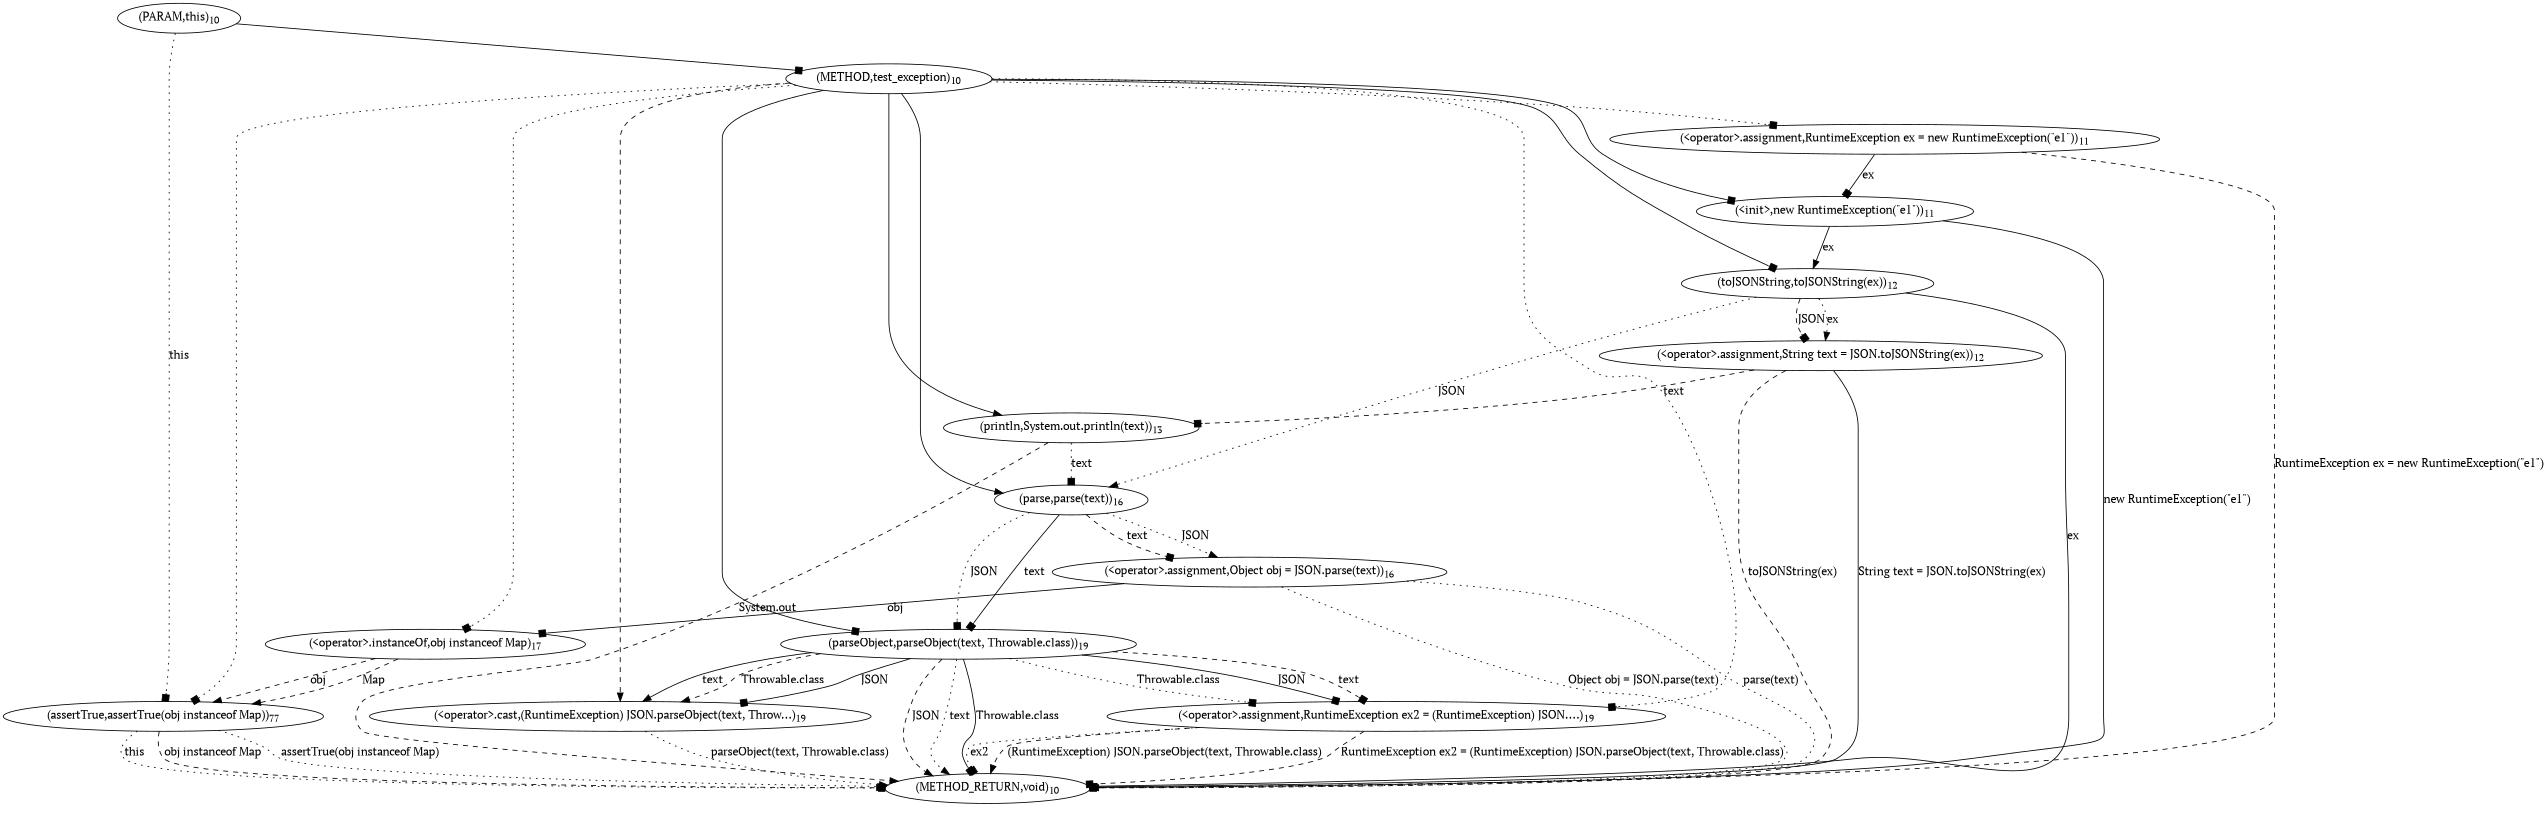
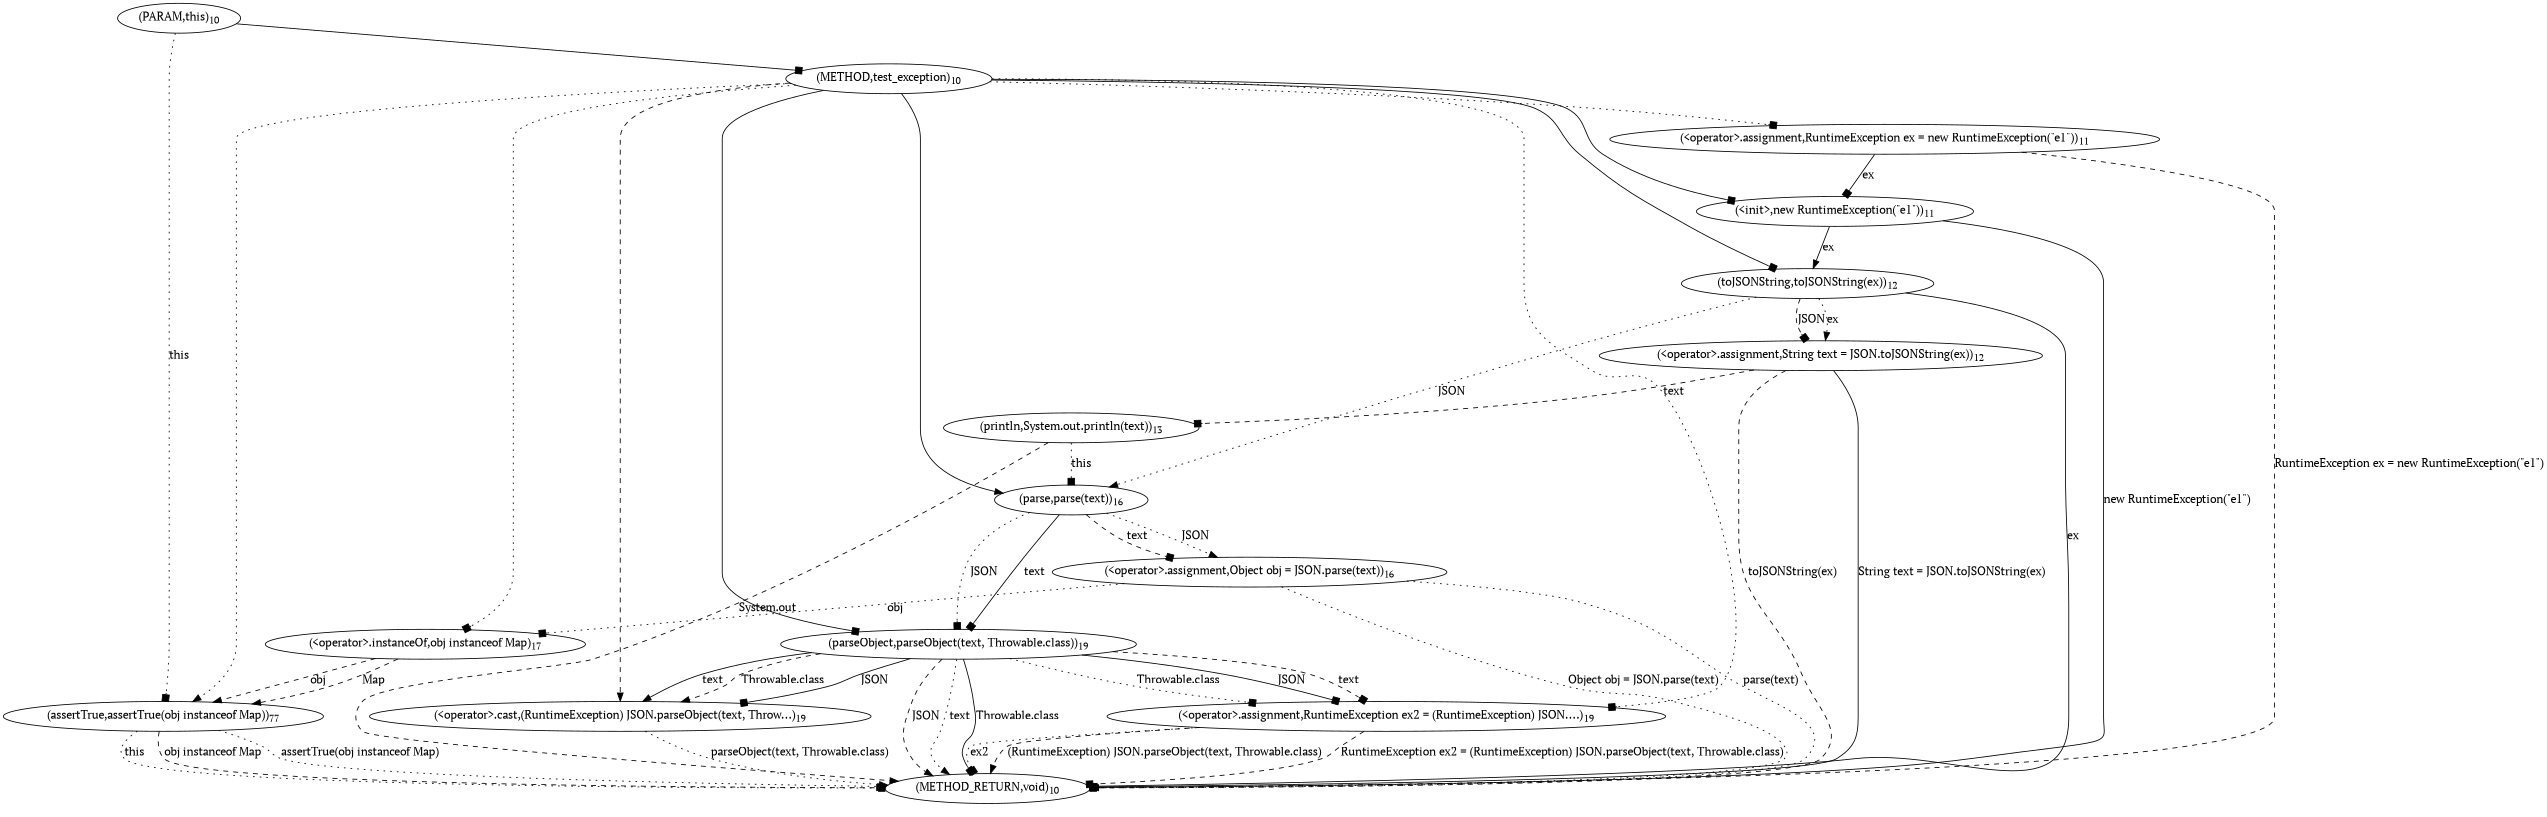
  digraph {
    fontname="PT Serif"
    node [fontname="PT Serif"]
    edge [arrowhead=box fontname="PT Serif" style=dotted]
    n1 [label=<(METHOD,test_exception)<SUB>10</SUB>>]
    n2 [label=<(&lt;operator&gt;.assignment,RuntimeException ex = new RuntimeException(&quot;e1&quot;))<SUB>11</SUB>>]
    n3 [label=<(&lt;init&gt;,new RuntimeException(&quot;e1&quot;))<SUB>11</SUB>>]
    n4 [label=<(println,System.out.println(text))<SUB>13</SUB>>]
    n5 [label=<(assertTrue,assertTrue(obj instanceof Map))<SUB>77</SUB>>]
    n6 [label=<(&lt;operator&gt;.assignment,RuntimeException ex2 = (RuntimeException) JSON....)<SUB>19</SUB>>]
    n7 [label=<(toJSONString,toJSONString(ex))<SUB>12</SUB>>]
    n8 [label=<(parse,parse(text))<SUB>16</SUB>>]
    n9 [label=<(&lt;operator&gt;.instanceOf,obj instanceof Map)<SUB>17</SUB>>]
    n10 [label=<(&lt;operator&gt;.cast,(RuntimeException) JSON.parseObject(text, Throw...)<SUB>19</SUB>>]
    n11 [label=<(parseObject,parseObject(text, Throwable.class))<SUB>19</SUB>>]
    n12 [label=<(PARAM,this)<SUB>10</SUB>>]
    n13 [label=<(METHOD_RETURN,void)<SUB>10</SUB>>]
    n14 [label=<(&lt;operator&gt;.assignment,String text = JSON.toJSONString(ex))<SUB>12</SUB>>]
    n15 [label=<(&lt;operator&gt;.assignment,Object obj = JSON.parse(text))<SUB>16</SUB>>]
    n1 -> n2
    n1 -> n3 [style=solid]
-   n1 -> n4 [arrowhead=normal style=solid]
-   n1 -> n5
+   n1 -> n5 [arrowhead=normal]
    n1 -> n6
    n1 -> n7 [style=solid]
    n1 -> n8 [arrowhead=normal style=solid]
    n1 -> n9
    n1 -> n10 [arrowhead=normal style=dashed]
    n1 -> n11 [style=solid]
    n2 -> n3 [label=ex style=solid]
    n2 -> n13 [label="RuntimeException ex = new RuntimeException(&quot;e1&quot;)" style=dashed]
    n3 -> n7 [arrowhead=normal label=ex style=solid]
    n3 -> n13 [arrowhead=normal label="new RuntimeException(&quot;e1&quot;)" style=solid]
-   n4 -> n8 [label=text]
+   n4 -> n8 [label=this]
    n4 -> n13 [arrowhead=normal label="System.out" style=dashed]
    n5 -> n13 [label=this]
    n5 -> n13 [arrowhead=normal label="obj instanceof Map" style=dashed]
    n5 -> n13 [arrowhead=normal label="assertTrue(obj instanceof Map)"]
    n6 -> n13 [label=ex2]
    n6 -> n13 [arrowhead=normal label="(RuntimeException) JSON.parseObject(text, Throwable.class)" style=dashed]
    n6 -> n13 [label="RuntimeException ex2 = (RuntimeException) JSON.parseObject(text, Throwable.class)" style=dashed]
    n7 -> n8 [arrowhead=normal label=JSON]
    n7 -> n13 [arrowhead=normal label=ex style=solid]
    n7 -> n14 [label=JSON style=dashed]
    n7 -> n14 [arrowhead=normal label=ex]
    n8 -> n11 [label=JSON]
    n8 -> n11 [label=text style=solid]
    n8 -> n15 [arrowhead=normal label=JSON]
    n8 -> n15 [label=text style=dashed]
    n9 -> n5 [arrowhead=normal label=obj style=dashed]
    n9 -> n5 [arrowhead=normal label=Map style=dashed]
    n10 -> n13 [arrowhead=normal label="parseObject(text, Throwable.class)"]
    n11 -> n6 [label=JSON style=solid]
    n11 -> n6 [label=text style=dashed]
    n11 -> n6 [label="Throwable.class"]
    n11 -> n10 [label=JSON style=solid]
    n11 -> n10 [arrowhead=normal label=text style=solid]
    n11 -> n10 [arrowhead=normal label="Throwable.class" style=dashed]
    n11 -> n13 [arrowhead=normal label=JSON style=dashed]
    n11 -> n13 [arrowhead=normal label=text]
    n11 -> n13 [label="Throwable.class" style=solid]
    n12 -> n1 [style=solid]
    n12 -> n5 [label=this]
    n14 -> n4 [label=text style=dashed]
    n14 -> n13 [arrowhead=normal label="toJSONString(ex)" style=dashed]
    n14 -> n13 [label="String text = JSON.toJSONString(ex)" style=solid]
-   n15 -> n9 [label=obj style=solid]
+   n15 -> n9 [label=obj]
    n15 -> n13 [label="parse(text)"]
    n15 -> n13 [label="Object obj = JSON.parse(text)"]
  }
